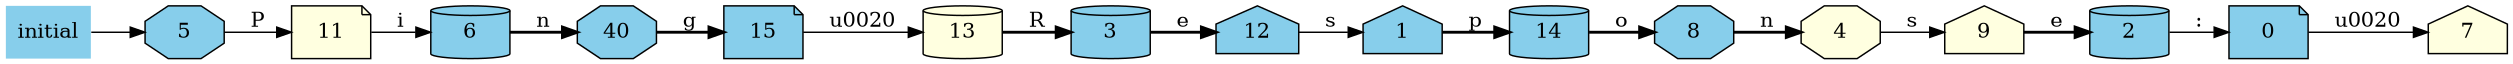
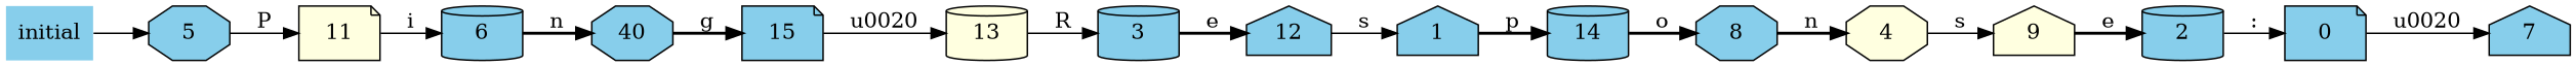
  digraph {
    rankdir=LR
    node [fillcolor=skyblue shape=cylinder style=filled]
    edge [style=solid]
    0 [shape=note]
-   7 [fillcolor=lightyellow shape=house]
+   7 [shape=house]
    1 [shape=house]
    14
    8 [shape=octagon]
    4 [fillcolor=lightyellow shape=octagon]
    2
    12 [shape=house]
    3
    9 [fillcolor=lightyellow shape=house]
    5 [shape=octagon]
    11 [fillcolor=lightyellow shape=note]
    6
    initial [shape=plaintext]
    n15 [label=40 shape=octagon]
    15 [shape=note]
    13 [fillcolor=lightyellow]
    0 -> 7 [label="\u0020"]
    1 -> 14 [label=p style=bold]
    14 -> 8 [label=o style=bold]
    8 -> 4 [label=n style=bold]
    4 -> 9 [label=s]
    2 -> 0 [label=":"]
    12 -> 1 [label=s]
    3 -> 12 [label=e style=bold]
    9 -> 2 [label=e style=bold]
    5 -> 11 [label=P]
    11 -> 6 [label=i]
    6 -> n15 [label=n style=bold]
    initial -> 5
    n15 -> 15 [label=g style=bold]
    15 -> 13 [label="\u0020"]
-   13 -> 3 [label=R style=bold]
+   13 -> 3 [label=R]
  }
